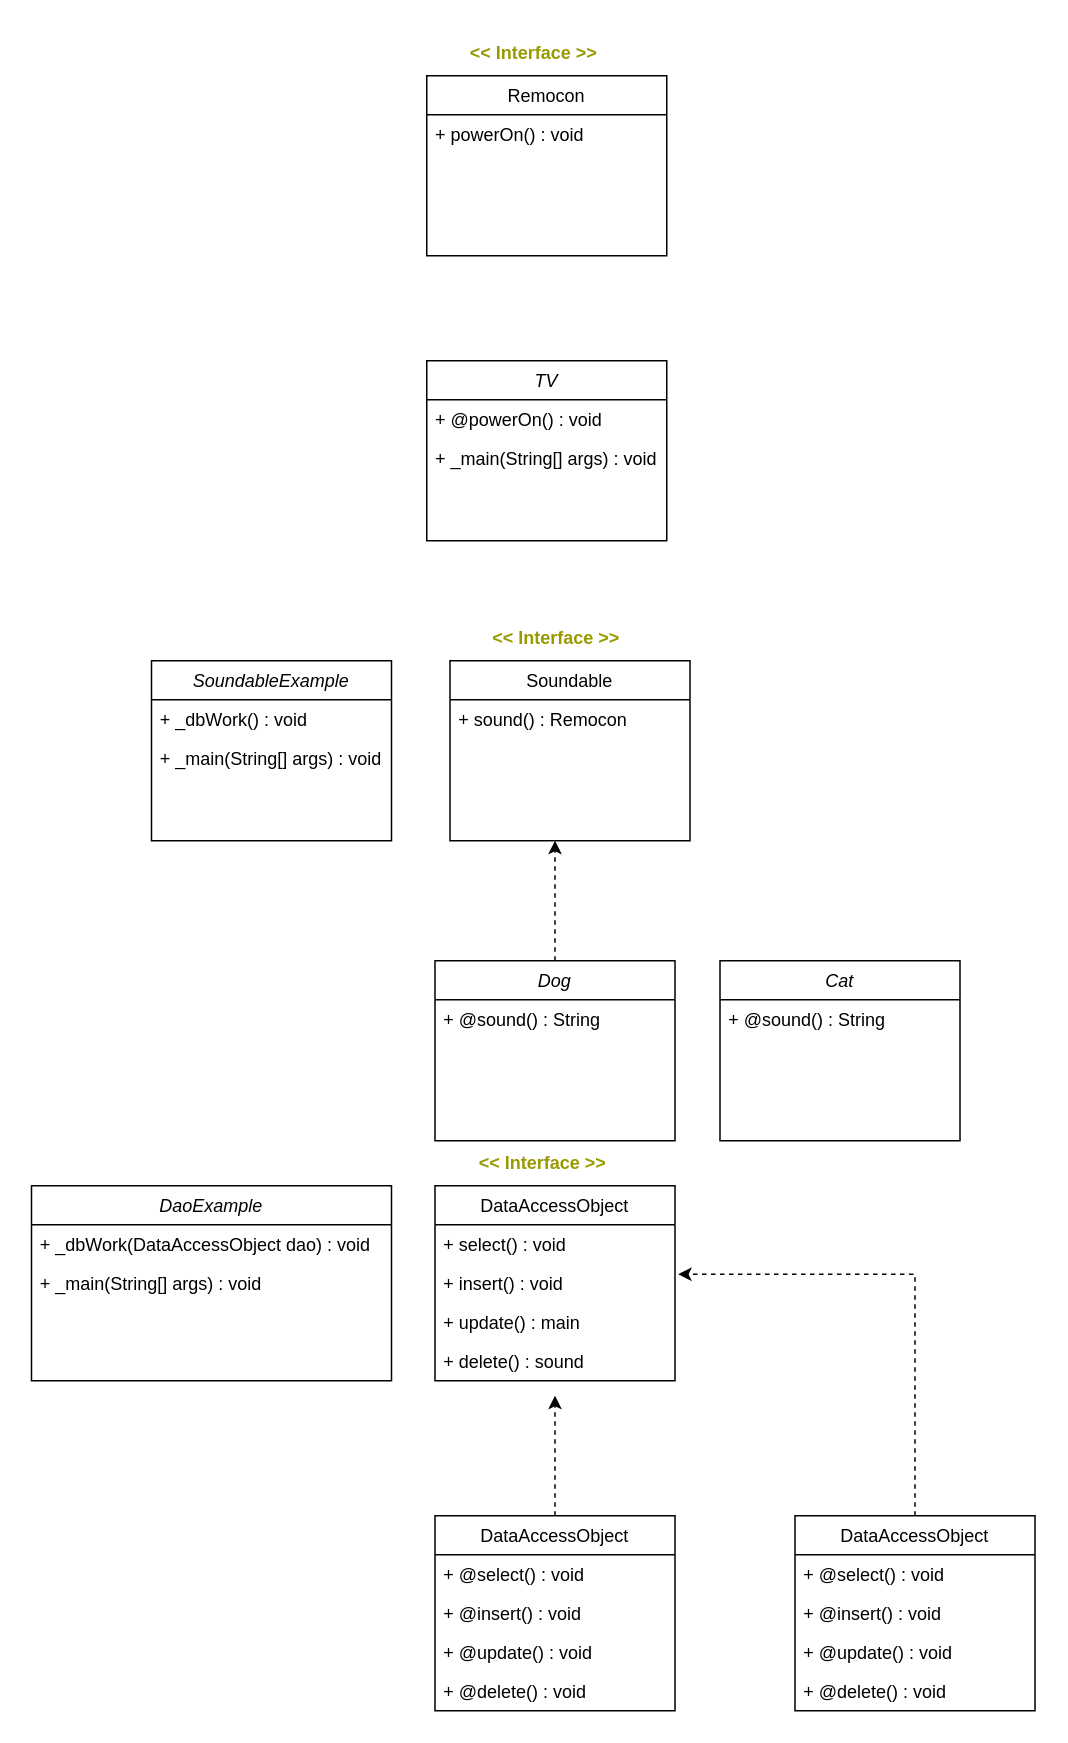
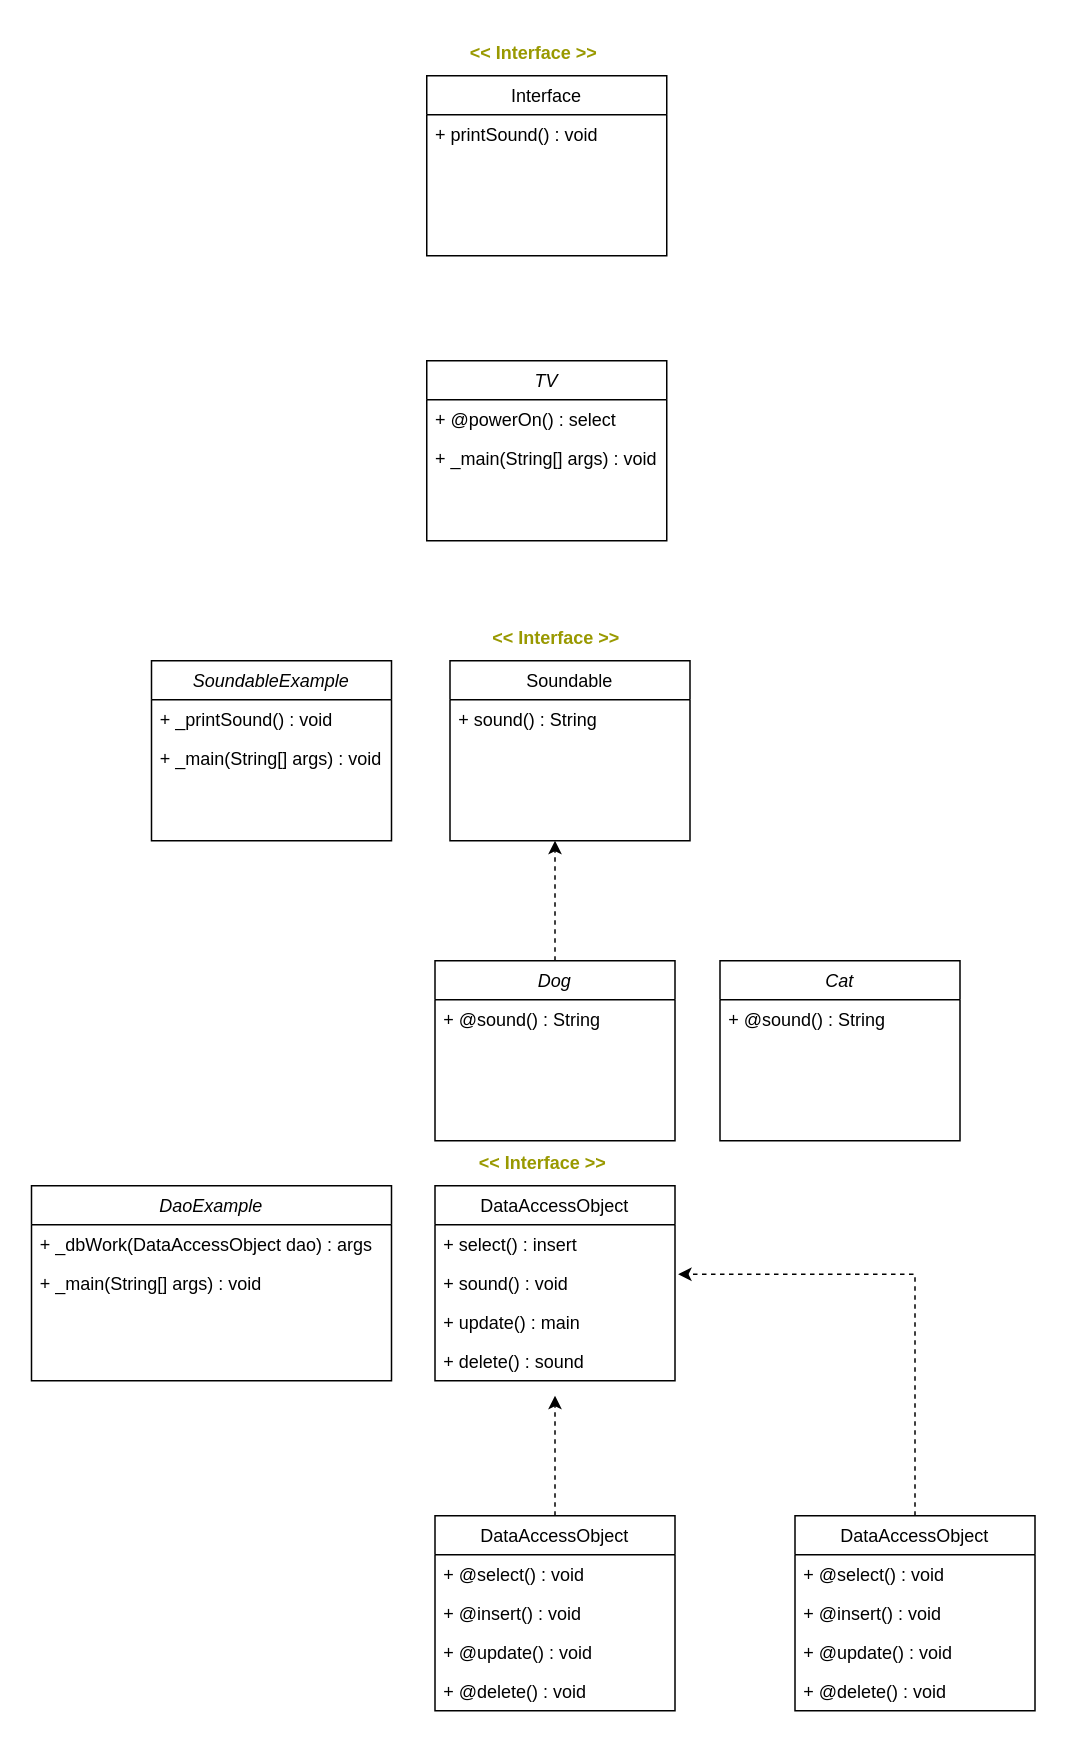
  <mxCell id="0" />
  <mxCell id="1" parent="0" />
  <mxCell id="2" value="SoundableExample" style="swimlane;fontStyle=2;align=center;verticalAlign=top;childLayout=stackLayout;horizontal=1;startSize=26;horizontalStack=0;resizeParent=1;resizeLast=0;collapsible=1;marginBottom=0;rounded=0;shadow=0;strokeWidth=1;" parent="1" vertex="1"><mxGeometry x="100.5" y="440" width="160" height="120" as="geometry"><mxRectangle x="230" y="140" width="160" height="26" as="alternateBounds" /></mxGeometry></mxCell>
- <mxCell id="3" value="+ _dbWork() : void" style="text;align=left;verticalAlign=top;spacingLeft=4;spacingRight=4;overflow=hidden;rotatable=0;points=[[0,0.5],[1,0.5]];portConstraint=eastwest;" parent="2" vertex="1"><mxGeometry y="26" width="160" height="26" as="geometry" /></mxCell>
+ <mxCell id="3" value="+ _printSound() : void" style="text;align=left;verticalAlign=top;spacingLeft=4;spacingRight=4;overflow=hidden;rotatable=0;points=[[0,0.5],[1,0.5]];portConstraint=eastwest;" parent="2" vertex="1"><mxGeometry y="26" width="160" height="26" as="geometry" /></mxCell>
  <mxCell id="4" value="+ _main(String[] args) : void" style="text;align=left;verticalAlign=top;spacingLeft=4;spacingRight=4;overflow=hidden;rotatable=0;points=[[0,0.5],[1,0.5]];portConstraint=eastwest;" parent="2" vertex="1"><mxGeometry y="52" width="160" height="26" as="geometry" /></mxCell>
  <mxCell id="5" value="Soundable" style="swimlane;fontStyle=0;align=center;verticalAlign=top;childLayout=stackLayout;horizontal=1;startSize=26;horizontalStack=0;resizeParent=1;resizeLast=0;collapsible=1;marginBottom=0;rounded=0;shadow=0;strokeWidth=1;" parent="1" vertex="1"><mxGeometry x="299.5" y="440" width="160" height="120" as="geometry"><mxRectangle x="550" y="140" width="160" height="26" as="alternateBounds" /></mxGeometry></mxCell>
- <mxCell id="6" value="+ sound() : Remocon" style="text;align=left;verticalAlign=top;spacingLeft=4;spacingRight=4;overflow=hidden;rotatable=0;points=[[0,0.5],[1,0.5]];portConstraint=eastwest;" parent="5" vertex="1"><mxGeometry y="26" width="160" height="26" as="geometry" /></mxCell>
+ <mxCell id="6" value="+ sound() : String" style="text;align=left;verticalAlign=top;spacingLeft=4;spacingRight=4;overflow=hidden;rotatable=0;points=[[0,0.5],[1,0.5]];portConstraint=eastwest;" parent="5" vertex="1"><mxGeometry y="26" width="160" height="26" as="geometry" /></mxCell>
  <mxCell id="7" value="TV" style="swimlane;fontStyle=2;align=center;verticalAlign=top;childLayout=stackLayout;horizontal=1;startSize=26;horizontalStack=0;resizeParent=1;resizeLast=0;collapsible=1;marginBottom=0;rounded=0;shadow=0;strokeWidth=1;" parent="1" vertex="1"><mxGeometry x="284" y="240" width="160" height="120" as="geometry"><mxRectangle x="230" y="140" width="160" height="26" as="alternateBounds" /></mxGeometry></mxCell>
- <mxCell id="8" value="+ @powerOn() : void" style="text;align=left;verticalAlign=top;spacingLeft=4;spacingRight=4;overflow=hidden;rotatable=0;points=[[0,0.5],[1,0.5]];portConstraint=eastwest;" parent="7" vertex="1"><mxGeometry y="26" width="160" height="26" as="geometry" /></mxCell>
+ <mxCell id="8" value="+ @powerOn() : select" style="text;align=left;verticalAlign=top;spacingLeft=4;spacingRight=4;overflow=hidden;rotatable=0;points=[[0,0.5],[1,0.5]];portConstraint=eastwest;" parent="7" vertex="1"><mxGeometry y="26" width="160" height="26" as="geometry" /></mxCell>
  <mxCell id="9" value="+ _main(String[] args) : void" style="text;align=left;verticalAlign=top;spacingLeft=4;spacingRight=4;overflow=hidden;rotatable=0;points=[[0,0.5],[1,0.5]];portConstraint=eastwest;" parent="7" vertex="1"><mxGeometry y="52" width="160" height="26" as="geometry" /></mxCell>
- <mxCell id="10" value="Remocon" style="swimlane;fontStyle=0;align=center;verticalAlign=top;childLayout=stackLayout;horizontal=1;startSize=26;horizontalStack=0;resizeParent=1;resizeLast=0;collapsible=1;marginBottom=0;rounded=0;shadow=0;strokeWidth=1;" parent="1" vertex="1"><mxGeometry x="284" y="50" width="160" height="120" as="geometry"><mxRectangle x="550" y="140" width="160" height="26" as="alternateBounds" /></mxGeometry></mxCell>
- <mxCell id="11" value="+ powerOn() : void" style="text;align=left;verticalAlign=top;spacingLeft=4;spacingRight=4;overflow=hidden;rotatable=0;points=[[0,0.5],[1,0.5]];portConstraint=eastwest;" parent="10" vertex="1"><mxGeometry y="26" width="160" height="26" as="geometry" /></mxCell>
+ <mxCell id="10" value="Interface" style="swimlane;fontStyle=0;align=center;verticalAlign=top;childLayout=stackLayout;horizontal=1;startSize=26;horizontalStack=0;resizeParent=1;resizeLast=0;collapsible=1;marginBottom=0;rounded=0;shadow=0;strokeWidth=1;" parent="1" vertex="1"><mxGeometry x="284" y="50" width="160" height="120" as="geometry"><mxRectangle x="550" y="140" width="160" height="26" as="alternateBounds" /></mxGeometry></mxCell>
+ <mxCell id="11" value="+ printSound() : void" style="text;align=left;verticalAlign=top;spacingLeft=4;spacingRight=4;overflow=hidden;rotatable=0;points=[[0,0.5],[1,0.5]];portConstraint=eastwest;" parent="10" vertex="1"><mxGeometry y="26" width="160" height="26" as="geometry" /></mxCell>
  <mxCell id="12" style="edgeStyle=orthogonalEdgeStyle;rounded=0;orthogonalLoop=1;jettySize=auto;html=1;exitX=0.5;exitY=0;exitDx=0;exitDy=0;dashed=1;" parent="1" source="13" edge="1"><mxGeometry relative="1" as="geometry"><mxPoint x="369.5" y="560" as="targetPoint" /></mxGeometry></mxCell>
  <mxCell id="13" value="Dog" style="swimlane;fontStyle=2;align=center;verticalAlign=top;childLayout=stackLayout;horizontal=1;startSize=26;horizontalStack=0;resizeParent=1;resizeLast=0;collapsible=1;marginBottom=0;rounded=0;shadow=0;strokeWidth=1;" parent="1" vertex="1"><mxGeometry x="289.5" y="640" width="160" height="120" as="geometry"><mxRectangle x="230" y="140" width="160" height="26" as="alternateBounds" /></mxGeometry></mxCell>
  <mxCell id="14" value="+ @sound() : String" style="text;align=left;verticalAlign=top;spacingLeft=4;spacingRight=4;overflow=hidden;rotatable=0;points=[[0,0.5],[1,0.5]];portConstraint=eastwest;" parent="13" vertex="1"><mxGeometry y="26" width="160" height="26" as="geometry" /></mxCell>
  <mxCell id="15" value="Cat" style="swimlane;fontStyle=2;align=center;verticalAlign=top;childLayout=stackLayout;horizontal=1;startSize=26;horizontalStack=0;resizeParent=1;resizeLast=0;collapsible=1;marginBottom=0;rounded=0;shadow=0;strokeWidth=1;" parent="1" vertex="1"><mxGeometry x="479.5" y="640" width="160" height="120" as="geometry"><mxRectangle x="230" y="140" width="160" height="26" as="alternateBounds" /></mxGeometry></mxCell>
  <mxCell id="16" value="+ @sound() : String" style="text;align=left;verticalAlign=top;spacingLeft=4;spacingRight=4;overflow=hidden;rotatable=0;points=[[0,0.5],[1,0.5]];portConstraint=eastwest;" parent="15" vertex="1"><mxGeometry y="26" width="160" height="26" as="geometry" /></mxCell>
  <mxCell id="17" value="DaoExample" style="swimlane;fontStyle=2;align=center;verticalAlign=top;childLayout=stackLayout;horizontal=1;startSize=26;horizontalStack=0;resizeParent=1;resizeLast=0;collapsible=1;marginBottom=0;rounded=0;shadow=0;strokeWidth=1;" parent="1" vertex="1"><mxGeometry x="20.5" y="790" width="240" height="130" as="geometry"><mxRectangle x="230" y="140" width="160" height="26" as="alternateBounds" /></mxGeometry></mxCell>
- <mxCell id="18" value="+ _dbWork(DataAccessObject dao) : void" style="text;align=left;verticalAlign=top;spacingLeft=4;spacingRight=4;overflow=hidden;rotatable=0;points=[[0,0.5],[1,0.5]];portConstraint=eastwest;" parent="17" vertex="1"><mxGeometry y="26" width="240" height="26" as="geometry" /></mxCell>
+ <mxCell id="18" value="+ _dbWork(DataAccessObject dao) : args" style="text;align=left;verticalAlign=top;spacingLeft=4;spacingRight=4;overflow=hidden;rotatable=0;points=[[0,0.5],[1,0.5]];portConstraint=eastwest;" parent="17" vertex="1"><mxGeometry y="26" width="240" height="26" as="geometry" /></mxCell>
  <mxCell id="19" value="+ _main(String[] args) : void" style="text;align=left;verticalAlign=top;spacingLeft=4;spacingRight=4;overflow=hidden;rotatable=0;points=[[0,0.5],[1,0.5]];portConstraint=eastwest;" parent="17" vertex="1"><mxGeometry y="52" width="240" height="26" as="geometry" /></mxCell>
  <mxCell id="20" value="DataAccessObject" style="swimlane;fontStyle=0;align=center;verticalAlign=top;childLayout=stackLayout;horizontal=1;startSize=26;horizontalStack=0;resizeParent=1;resizeLast=0;collapsible=1;marginBottom=0;rounded=0;shadow=0;strokeWidth=1;" parent="1" vertex="1"><mxGeometry x="289.5" y="790" width="160" height="130" as="geometry"><mxRectangle x="550" y="140" width="160" height="26" as="alternateBounds" /></mxGeometry></mxCell>
- <mxCell id="21" value="+ select() : void" style="text;align=left;verticalAlign=top;spacingLeft=4;spacingRight=4;overflow=hidden;rotatable=0;points=[[0,0.5],[1,0.5]];portConstraint=eastwest;" parent="20" vertex="1"><mxGeometry y="26" width="160" height="26" as="geometry" /></mxCell>
- <mxCell id="22" value="+ insert() : void" style="text;align=left;verticalAlign=top;spacingLeft=4;spacingRight=4;overflow=hidden;rotatable=0;points=[[0,0.5],[1,0.5]];portConstraint=eastwest;" parent="20" vertex="1"><mxGeometry y="52" width="160" height="26" as="geometry" /></mxCell>
+ <mxCell id="21" value="+ select() : insert" style="text;align=left;verticalAlign=top;spacingLeft=4;spacingRight=4;overflow=hidden;rotatable=0;points=[[0,0.5],[1,0.5]];portConstraint=eastwest;" parent="20" vertex="1"><mxGeometry y="26" width="160" height="26" as="geometry" /></mxCell>
+ <mxCell id="22" value="+ sound() : void" style="text;align=left;verticalAlign=top;spacingLeft=4;spacingRight=4;overflow=hidden;rotatable=0;points=[[0,0.5],[1,0.5]];portConstraint=eastwest;" parent="20" vertex="1"><mxGeometry y="52" width="160" height="26" as="geometry" /></mxCell>
  <mxCell id="23" value="+ update() : main" style="text;align=left;verticalAlign=top;spacingLeft=4;spacingRight=4;overflow=hidden;rotatable=0;points=[[0,0.5],[1,0.5]];portConstraint=eastwest;" parent="20" vertex="1"><mxGeometry y="78" width="160" height="26" as="geometry" /></mxCell>
  <mxCell id="24" value="+ delete() : sound" style="text;align=left;verticalAlign=top;spacingLeft=4;spacingRight=4;overflow=hidden;rotatable=0;points=[[0,0.5],[1,0.5]];portConstraint=eastwest;" parent="20" vertex="1"><mxGeometry y="104" width="160" height="26" as="geometry" /></mxCell>
  <mxCell id="25" style="edgeStyle=orthogonalEdgeStyle;rounded=0;orthogonalLoop=1;jettySize=auto;html=1;exitX=0.5;exitY=0;exitDx=0;exitDy=0;dashed=1;" parent="1" source="26" edge="1"><mxGeometry relative="1" as="geometry"><mxPoint x="369.5" y="930" as="targetPoint" /></mxGeometry></mxCell>
  <mxCell id="26" value="DataAccessObject" style="swimlane;fontStyle=0;align=center;verticalAlign=top;childLayout=stackLayout;horizontal=1;startSize=26;horizontalStack=0;resizeParent=1;resizeLast=0;collapsible=1;marginBottom=0;rounded=0;shadow=0;strokeWidth=1;" parent="1" vertex="1"><mxGeometry x="289.5" y="1010" width="160" height="130" as="geometry"><mxRectangle x="550" y="140" width="160" height="26" as="alternateBounds" /></mxGeometry></mxCell>
  <mxCell id="27" value="+ @select() : void" style="text;align=left;verticalAlign=top;spacingLeft=4;spacingRight=4;overflow=hidden;rotatable=0;points=[[0,0.5],[1,0.5]];portConstraint=eastwest;" parent="26" vertex="1"><mxGeometry y="26" width="160" height="26" as="geometry" /></mxCell>
  <mxCell id="28" value="+ @insert() : void" style="text;align=left;verticalAlign=top;spacingLeft=4;spacingRight=4;overflow=hidden;rotatable=0;points=[[0,0.5],[1,0.5]];portConstraint=eastwest;" parent="26" vertex="1"><mxGeometry y="52" width="160" height="26" as="geometry" /></mxCell>
  <mxCell id="29" value="+ @update() : void" style="text;align=left;verticalAlign=top;spacingLeft=4;spacingRight=4;overflow=hidden;rotatable=0;points=[[0,0.5],[1,0.5]];portConstraint=eastwest;" parent="26" vertex="1"><mxGeometry y="78" width="160" height="26" as="geometry" /></mxCell>
  <mxCell id="30" value="+ @delete() : void" style="text;align=left;verticalAlign=top;spacingLeft=4;spacingRight=4;overflow=hidden;rotatable=0;points=[[0,0.5],[1,0.5]];portConstraint=eastwest;" parent="26" vertex="1"><mxGeometry y="104" width="160" height="26" as="geometry" /></mxCell>
  <mxCell id="31" value="DataAccessObject" style="swimlane;fontStyle=0;align=center;verticalAlign=top;childLayout=stackLayout;horizontal=1;startSize=26;horizontalStack=0;resizeParent=1;resizeLast=0;collapsible=1;marginBottom=0;rounded=0;shadow=0;strokeWidth=1;" parent="1" vertex="1"><mxGeometry x="529.5" y="1010" width="160" height="130" as="geometry"><mxRectangle x="550" y="140" width="160" height="26" as="alternateBounds" /></mxGeometry></mxCell>
  <mxCell id="32" value="+ @select() : void" style="text;align=left;verticalAlign=top;spacingLeft=4;spacingRight=4;overflow=hidden;rotatable=0;points=[[0,0.5],[1,0.5]];portConstraint=eastwest;" parent="31" vertex="1"><mxGeometry y="26" width="160" height="26" as="geometry" /></mxCell>
  <mxCell id="33" value="+ @insert() : void" style="text;align=left;verticalAlign=top;spacingLeft=4;spacingRight=4;overflow=hidden;rotatable=0;points=[[0,0.5],[1,0.5]];portConstraint=eastwest;" parent="31" vertex="1"><mxGeometry y="52" width="160" height="26" as="geometry" /></mxCell>
  <mxCell id="34" value="+ @update() : void" style="text;align=left;verticalAlign=top;spacingLeft=4;spacingRight=4;overflow=hidden;rotatable=0;points=[[0,0.5],[1,0.5]];portConstraint=eastwest;" parent="31" vertex="1"><mxGeometry y="78" width="160" height="26" as="geometry" /></mxCell>
  <mxCell id="35" value="+ @delete() : void" style="text;align=left;verticalAlign=top;spacingLeft=4;spacingRight=4;overflow=hidden;rotatable=0;points=[[0,0.5],[1,0.5]];portConstraint=eastwest;" parent="31" vertex="1"><mxGeometry y="104" width="160" height="26" as="geometry" /></mxCell>
  <mxCell id="36" style="edgeStyle=orthogonalEdgeStyle;rounded=0;orthogonalLoop=1;jettySize=auto;html=1;exitX=0.5;exitY=0;exitDx=0;exitDy=0;entryX=1.013;entryY=0.269;entryDx=0;entryDy=0;entryPerimeter=0;dashed=1;" parent="1" source="31" target="22" edge="1"><mxGeometry relative="1" as="geometry" /></mxCell>
  <mxCell id="37" value="&lt;b&gt;&lt;font style=&quot;color: rgb(153, 153, 0);&quot;&gt;&amp;lt;&amp;lt; Interface &amp;gt;&amp;gt;&lt;/font&gt;&lt;/b&gt;" style="text;html=1;align=center;verticalAlign=middle;resizable=0;points=[];autosize=1;strokeColor=none;fillColor=none;" vertex="1" parent="1"><mxGeometry x="300" width="110" height="30" as="geometry" y="20" /></mxCell>
  <mxCell id="38" value="&lt;font style=&quot;color: rgb(153, 153, 0);&quot;&gt;&lt;b style=&quot;background-color: rgb(255, 255, 255);&quot;&gt;&amp;lt;&amp;lt; Interface &amp;gt;&amp;gt;&lt;/b&gt;&lt;/font&gt;" style="text;html=1;align=center;verticalAlign=middle;resizable=0;points=[];autosize=1;strokeColor=none;fillColor=none;" vertex="1" parent="1"><mxGeometry x="314.5" y="410" width="110" height="30" as="geometry" /></mxCell>
  <mxCell id="39" value="&lt;b&gt;&lt;font style=&quot;background-color: rgb(255, 255, 255); color: rgb(153, 153, 0);&quot;&gt;&amp;lt;&amp;lt; Interface &amp;gt;&amp;gt;&lt;/font&gt;&lt;/b&gt;" style="text;html=1;align=center;verticalAlign=middle;resizable=0;points=[];autosize=1;strokeColor=none;fillColor=none;" vertex="1" parent="1"><mxGeometry x="305.5" y="760" width="110" height="30" as="geometry" /></mxCell>
